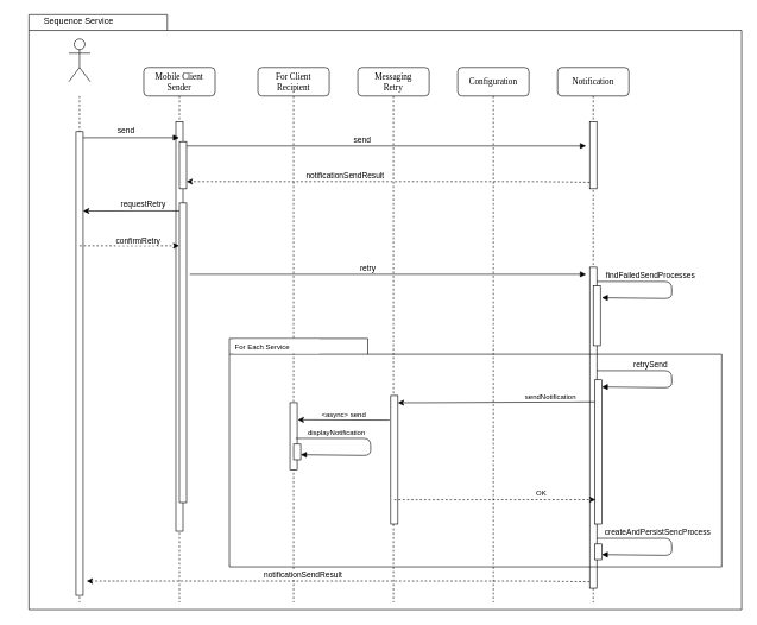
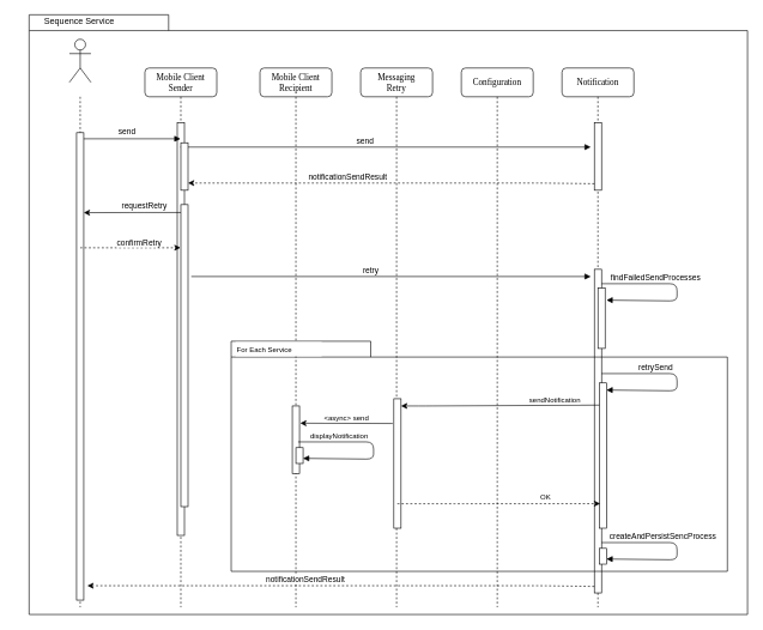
  <mxCell id="0" />
  <mxCell id="1" parent="0" />
  <mxCell id="2" value="Mobile Client&lt;br&gt;Sender" style="shape=umlLifeline;perimeter=lifelinePerimeter;whiteSpace=wrap;html=1;container=1;collapsible=0;recursiveResize=0;outlineConnect=0;rounded=1;shadow=0;comic=0;labelBackgroundColor=none;strokeWidth=1;fontFamily=Verdana;fontSize=12;align=center;" parent="1" vertex="1"><mxGeometry x="201" y="94" width="100" height="750" as="geometry" /></mxCell>
  <mxCell id="3" value="" style="html=1;points=[];perimeter=orthogonalPerimeter;rounded=0;shadow=0;comic=0;labelBackgroundColor=none;strokeWidth=1;fontFamily=Verdana;fontSize=12;align=center;" parent="2" vertex="1"><mxGeometry x="45" y="76" width="10" height="574" as="geometry" /></mxCell>
- <mxCell id="4" value="For Client&lt;br&gt;Recipient" style="shape=umlLifeline;perimeter=lifelinePerimeter;whiteSpace=wrap;html=1;container=1;collapsible=0;recursiveResize=0;outlineConnect=0;rounded=1;shadow=0;comic=0;labelBackgroundColor=none;strokeWidth=1;fontFamily=Verdana;fontSize=12;align=center;" parent="1" vertex="1"><mxGeometry x="361" y="94" width="100" height="750" as="geometry" /></mxCell>
+ <mxCell id="4" value="Mobile Client&lt;br&gt;Recipient" style="shape=umlLifeline;perimeter=lifelinePerimeter;whiteSpace=wrap;html=1;container=1;collapsible=0;recursiveResize=0;outlineConnect=0;rounded=1;shadow=0;comic=0;labelBackgroundColor=none;strokeWidth=1;fontFamily=Verdana;fontSize=12;align=center;" parent="1" vertex="1"><mxGeometry x="361" y="94" width="100" height="750" as="geometry" /></mxCell>
  <mxCell id="5" value="" style="html=1;points=[];perimeter=orthogonalPerimeter;rounded=0;shadow=0;comic=0;labelBackgroundColor=none;strokeWidth=1;fontFamily=Verdana;fontSize=12;align=center;" vertex="1" parent="4"><mxGeometry x="45" y="470" width="10" height="94" as="geometry" /></mxCell>
  <mxCell id="6" value="Messaging&lt;br&gt;Retry" style="shape=umlLifeline;perimeter=lifelinePerimeter;whiteSpace=wrap;html=1;container=1;collapsible=0;recursiveResize=0;outlineConnect=0;rounded=1;shadow=0;comic=0;labelBackgroundColor=none;strokeWidth=1;fontFamily=Verdana;fontSize=12;align=center;" parent="1" vertex="1"><mxGeometry x="501" y="94" width="100" height="750" as="geometry" /></mxCell>
  <mxCell id="7" value="Configuration" style="shape=umlLifeline;perimeter=lifelinePerimeter;whiteSpace=wrap;html=1;container=1;collapsible=0;recursiveResize=0;outlineConnect=0;rounded=1;shadow=0;comic=0;labelBackgroundColor=none;strokeWidth=1;fontFamily=Verdana;fontSize=12;align=center;" parent="1" vertex="1"><mxGeometry x="641" y="94" width="100" height="750" as="geometry" /></mxCell>
  <mxCell id="8" value="Notification" style="shape=umlLifeline;perimeter=lifelinePerimeter;whiteSpace=wrap;html=1;container=1;collapsible=0;recursiveResize=0;outlineConnect=0;rounded=1;shadow=0;comic=0;labelBackgroundColor=none;strokeWidth=1;fontFamily=Verdana;fontSize=12;align=center;" parent="1" vertex="1"><mxGeometry x="781" y="94" width="100" height="750" as="geometry" /></mxCell>
  <mxCell id="9" value="" style="shape=umlLifeline;perimeter=lifelinePerimeter;whiteSpace=wrap;html=1;container=1;collapsible=0;recursiveResize=0;outlineConnect=0;rounded=1;shadow=0;comic=0;labelBackgroundColor=none;strokeWidth=1;fontFamily=Verdana;fontSize=12;align=center;size=0;" parent="1" vertex="1"><mxGeometry x="61" y="134" width="100" height="710" as="geometry" /></mxCell>
  <mxCell id="10" value="" style="html=1;points=[];perimeter=orthogonalPerimeter;rounded=0;shadow=0;comic=0;labelBackgroundColor=none;strokeWidth=1;fontFamily=Verdana;fontSize=12;align=center;" parent="9" vertex="1"><mxGeometry x="45" y="50" width="10" height="650" as="geometry" /></mxCell>
  <mxCell id="11" value="" style="html=1;points=[];perimeter=orthogonalPerimeter;rounded=0;shadow=0;comic=0;labelBackgroundColor=none;strokeWidth=1;fontFamily=Verdana;fontSize=12;align=center;" parent="1" vertex="1"><mxGeometry x="826" y="170" width="10" height="94" as="geometry" /></mxCell>
  <mxCell id="12" value="" style="endArrow=classic;html=1;dashed=1;exitX=0;exitY=0.904;exitDx=0;exitDy=0;exitPerimeter=0;" parent="1" source="11" edge="1"><mxGeometry width="50" height="50" relative="1" as="geometry"><mxPoint x="811" y="254" as="sourcePoint" /><mxPoint x="261" y="254" as="targetPoint" /><Array as="points"><mxPoint x="751.25" y="254" /></Array></mxGeometry></mxCell>
  <mxCell id="13" value="notificationSendResult" style="edgeLabel;html=1;align=center;verticalAlign=middle;resizable=0;points=[];" parent="12" vertex="1" connectable="0"><mxGeometry x="-0.155" relative="1" as="geometry"><mxPoint x="-105" y="-10" as="offset" /></mxGeometry></mxCell>
  <mxCell id="14" value="" style="shape=umlActor;verticalLabelPosition=bottom;verticalAlign=top;html=1;outlineConnect=0;" parent="1" vertex="1"><mxGeometry x="96" y="54" width="30" height="60" as="geometry" /></mxCell>
  <mxCell id="15" value="send" style="html=1;verticalAlign=bottom;endArrow=block;exitX=1;exitY=0.013;exitDx=0;exitDy=0;exitPerimeter=0;" parent="1" source="10" target="2" edge="1"><mxGeometry x="-0.103" width="80" relative="1" as="geometry"><mxPoint x="251" y="180" as="sourcePoint" /><mxPoint x="821" y="180" as="targetPoint" /><mxPoint as="offset" /></mxGeometry></mxCell>
  <mxCell id="16" value="send" style="html=1;verticalAlign=bottom;endArrow=block;" parent="1" source="2" edge="1"><mxGeometry x="-0.103" width="80" relative="1" as="geometry"><mxPoint x="251" y="204.002" as="sourcePoint" /><mxPoint x="821" y="204" as="targetPoint" /><mxPoint as="offset" /></mxGeometry></mxCell>
  <mxCell id="17" value="" style="endArrow=classic;html=1;" parent="1" edge="1"><mxGeometry width="50" height="50" relative="1" as="geometry"><mxPoint x="261" y="295" as="sourcePoint" /><mxPoint x="116" y="295.19" as="targetPoint" /><Array as="points"><mxPoint x="191" y="295" /></Array></mxGeometry></mxCell>
  <mxCell id="18" value="requestRetry" style="edgeLabel;html=1;align=center;verticalAlign=middle;resizable=0;points=[];" parent="17" vertex="1" connectable="0"><mxGeometry x="-0.191" y="-2" relative="1" as="geometry"><mxPoint x="-3" y="-9" as="offset" /></mxGeometry></mxCell>
  <mxCell id="19" value="" style="endArrow=classic;html=1;dashed=1;" parent="1" target="2" edge="1"><mxGeometry width="50" height="50" relative="1" as="geometry"><mxPoint x="111" y="344" as="sourcePoint" /><mxPoint x="161" y="294" as="targetPoint" /></mxGeometry></mxCell>
  <mxCell id="20" value="confirmRetry" style="edgeLabel;html=1;align=center;verticalAlign=middle;resizable=0;points=[];" parent="19" vertex="1" connectable="0"><mxGeometry x="0.247" y="3" relative="1" as="geometry"><mxPoint x="-6" y="-5" as="offset" /></mxGeometry></mxCell>
  <mxCell id="21" value="" style="html=1;points=[];perimeter=orthogonalPerimeter;rounded=0;shadow=0;comic=0;labelBackgroundColor=none;strokeWidth=1;fontFamily=Verdana;fontSize=12;align=center;" parent="1" vertex="1"><mxGeometry x="251" y="198" width="10" height="66" as="geometry" /></mxCell>
  <mxCell id="22" value="" style="html=1;points=[];perimeter=orthogonalPerimeter;rounded=0;shadow=0;comic=0;labelBackgroundColor=none;strokeWidth=1;fontFamily=Verdana;fontSize=12;align=center;" parent="1" vertex="1"><mxGeometry x="251" y="284" width="10" height="420" as="geometry" /></mxCell>
  <mxCell id="23" value="retry" style="html=1;verticalAlign=bottom;endArrow=block;" parent="1" edge="1"><mxGeometry x="-0.103" width="80" relative="1" as="geometry"><mxPoint x="265.5" y="384" as="sourcePoint" /><mxPoint x="821" y="384" as="targetPoint" /><mxPoint as="offset" /></mxGeometry></mxCell>
  <mxCell id="24" value="" style="html=1;points=[];perimeter=orthogonalPerimeter;rounded=0;shadow=0;comic=0;labelBackgroundColor=none;strokeWidth=1;fontFamily=Verdana;fontSize=12;align=center;" parent="1" vertex="1"><mxGeometry x="826" y="374" width="10" height="450" as="geometry" /></mxCell>
  <mxCell id="25" value="" style="html=1;points=[];perimeter=orthogonalPerimeter;rounded=0;shadow=0;comic=0;labelBackgroundColor=none;strokeWidth=1;fontFamily=Verdana;fontSize=12;align=center;" parent="1" vertex="1"><mxGeometry x="831" y="400" width="10" height="84" as="geometry" /></mxCell>
  <mxCell id="26" value="findFailedSendProcesses" style="html=1;verticalAlign=bottom;endArrow=block;exitX=1;exitY=0.013;exitDx=0;exitDy=0;exitPerimeter=0;entryX=0.986;entryY=0.675;entryDx=0;entryDy=0;entryPerimeter=0;" edge="1" parent="1"><mxGeometry x="-0.338" width="80" relative="1" as="geometry"><mxPoint x="836" y="394.002" as="sourcePoint" /><mxPoint x="842.86" y="416.85" as="targetPoint" /><mxPoint as="offset" /><Array as="points"><mxPoint x="941" y="394" /><mxPoint x="941" y="418" /></Array></mxGeometry></mxCell>
  <mxCell id="27" value="retrySend" style="html=1;verticalAlign=bottom;endArrow=block;exitX=1;exitY=0.013;exitDx=0;exitDy=0;exitPerimeter=0;entryX=0.986;entryY=0.675;entryDx=0;entryDy=0;entryPerimeter=0;" edge="1" parent="1"><mxGeometry x="-0.338" width="80" relative="1" as="geometry"><mxPoint x="836" y="519.002" as="sourcePoint" /><mxPoint x="842.86" y="541.85" as="targetPoint" /><mxPoint as="offset" /><Array as="points"><mxPoint x="941" y="519" /><mxPoint x="941" y="543" /></Array></mxGeometry></mxCell>
  <mxCell id="28" value="" style="html=1;points=[];perimeter=orthogonalPerimeter;rounded=0;shadow=0;comic=0;labelBackgroundColor=none;strokeWidth=1;fontFamily=Verdana;fontSize=12;align=center;" vertex="1" parent="1"><mxGeometry x="547.19" y="554" width="10" height="180" as="geometry" /></mxCell>
  <mxCell id="29" value="" style="html=1;points=[];perimeter=orthogonalPerimeter;rounded=0;shadow=0;comic=0;labelBackgroundColor=none;strokeWidth=1;fontFamily=Verdana;fontSize=12;align=center;" vertex="1" parent="1"><mxGeometry x="833" y="532" width="10" height="202" as="geometry" /></mxCell>
  <mxCell id="30" value="" style="endArrow=classic;html=1;exitX=0.067;exitY=0.168;exitDx=0;exitDy=0;exitPerimeter=0;" edge="1" parent="1" target="28"><mxGeometry width="50" height="50" relative="1" as="geometry"><mxPoint x="833" y="562.816" as="sourcePoint" /><mxPoint x="622.19" y="624" as="targetPoint" /><Array as="points"><mxPoint x="592.19" y="564" /></Array></mxGeometry></mxCell>
  <mxCell id="31" value="&lt;font style=&quot;font-size: 10px&quot;&gt;sendNotification&lt;/font&gt;" style="edgeLabel;html=1;align=center;verticalAlign=middle;resizable=0;points=[];" vertex="1" connectable="0" parent="30"><mxGeometry x="-0.21" y="-1" relative="1" as="geometry"><mxPoint x="47" y="-8" as="offset" /></mxGeometry></mxCell>
  <mxCell id="32" value="" style="endArrow=classic;html=1;dashed=1;entryX=0.114;entryY=0.831;entryDx=0;entryDy=0;entryPerimeter=0;" edge="1" parent="1" target="29"><mxGeometry width="50" height="50" relative="1" as="geometry"><mxPoint x="552" y="700" as="sourcePoint" /><mxPoint x="694.19" y="594" as="targetPoint" /><Array as="points"><mxPoint x="641" y="700" /></Array></mxGeometry></mxCell>
  <mxCell id="33" value="OK" style="edgeLabel;html=1;align=center;verticalAlign=middle;resizable=0;points=[];fontSize=10;" vertex="1" connectable="0" parent="32"><mxGeometry x="-0.115" y="1" relative="1" as="geometry"><mxPoint x="81" y="-8" as="offset" /></mxGeometry></mxCell>
  <mxCell id="34" value="" style="endArrow=classic;html=1;fontSize=10;exitX=-0.162;exitY=0.191;exitDx=0;exitDy=0;exitPerimeter=0;" edge="1" parent="1" source="28"><mxGeometry width="50" height="50" relative="1" as="geometry"><mxPoint x="541" y="588" as="sourcePoint" /><mxPoint x="417" y="588" as="targetPoint" /></mxGeometry></mxCell>
  <mxCell id="35" value="&amp;lt;async&amp;gt; send" style="edgeLabel;html=1;align=center;verticalAlign=middle;resizable=0;points=[];fontSize=10;" vertex="1" connectable="0" parent="34"><mxGeometry x="0.333" y="-2" relative="1" as="geometry"><mxPoint x="21" y="-7" as="offset" /></mxGeometry></mxCell>
  <mxCell id="36" value="" style="html=1;points=[];perimeter=orthogonalPerimeter;rounded=0;shadow=0;comic=0;labelBackgroundColor=none;strokeWidth=1;fontFamily=Verdana;fontSize=12;align=center;" vertex="1" parent="1"><mxGeometry x="411" y="622" width="10" height="22" as="geometry" /></mxCell>
  <mxCell id="37" value="&lt;font style=&quot;font-size: 10px&quot;&gt;displayNotification&lt;/font&gt;" style="html=1;verticalAlign=bottom;endArrow=block;exitX=1;exitY=0.013;exitDx=0;exitDy=0;exitPerimeter=0;entryX=0.986;entryY=0.675;entryDx=0;entryDy=0;entryPerimeter=0;" edge="1" parent="1" target="36"><mxGeometry x="-0.498" width="80" relative="1" as="geometry"><mxPoint x="414" y="614.002" as="sourcePoint" /><mxPoint x="549" y="664" as="targetPoint" /><mxPoint as="offset" /><Array as="points"><mxPoint x="519" y="614" /><mxPoint x="519" y="638" /></Array></mxGeometry></mxCell>
  <mxCell id="38" value="" style="html=1;points=[];perimeter=orthogonalPerimeter;rounded=0;shadow=0;comic=0;labelBackgroundColor=none;strokeWidth=1;fontFamily=Verdana;fontSize=12;align=center;" vertex="1" parent="1"><mxGeometry x="833" y="762" width="10" height="22" as="geometry" /></mxCell>
  <mxCell id="39" value="createAndPersistSencProcess" style="html=1;verticalAlign=bottom;endArrow=block;exitX=1;exitY=0.013;exitDx=0;exitDy=0;exitPerimeter=0;entryX=0.986;entryY=0.675;entryDx=0;entryDy=0;entryPerimeter=0;" edge="1" parent="1" target="38"><mxGeometry x="-0.252" width="80" relative="1" as="geometry"><mxPoint x="836" y="754.002" as="sourcePoint" /><mxPoint x="971" y="804" as="targetPoint" /><mxPoint as="offset" /><Array as="points"><mxPoint x="941" y="754" /><mxPoint x="941" y="778" /></Array></mxGeometry></mxCell>
  <mxCell id="40" value="" style="endArrow=classic;html=1;dashed=1;exitX=0;exitY=0.904;exitDx=0;exitDy=0;exitPerimeter=0;" edge="1" parent="1"><mxGeometry width="50" height="50" relative="1" as="geometry"><mxPoint x="826" y="814.976" as="sourcePoint" /><mxPoint x="121" y="814" as="targetPoint" /><Array as="points"><mxPoint x="751.25" y="814" /></Array></mxGeometry></mxCell>
  <mxCell id="41" value="notificationSendResult" style="edgeLabel;html=1;align=center;verticalAlign=middle;resizable=0;points=[];" vertex="1" connectable="0" parent="40"><mxGeometry x="-0.155" relative="1" as="geometry"><mxPoint x="-105" y="-10" as="offset" /></mxGeometry></mxCell>
  <mxCell id="42" value="" style="shape=folder;fontStyle=1;spacingTop=10;tabWidth=194;tabHeight=22;tabPosition=left;html=1;rounded=0;shadow=0;comic=0;labelBackgroundColor=none;strokeWidth=1;fillColor=none;fontFamily=Verdana;fontSize=10;align=center;" vertex="1" parent="1"><mxGeometry x="321" y="474" width="690" height="320" as="geometry" /></mxCell>
  <mxCell id="43" value="For Each Service" style="text;html=1;align=left;verticalAlign=middle;resizable=0;points=[];autosize=1;fontSize=10;fillColor=#ffffff;" vertex="1" parent="1"><mxGeometry x="327" y="475" width="120" height="20" as="geometry" /></mxCell>
  <mxCell id="44" value="" style="shape=folder;fontStyle=1;spacingTop=10;tabWidth=194;tabHeight=22;tabPosition=left;html=1;rounded=0;shadow=0;comic=0;labelBackgroundColor=none;strokeWidth=1;fillColor=none;fontFamily=Verdana;fontSize=10;align=center;" vertex="1" parent="1"><mxGeometry x="40" y="20" width="999" height="834" as="geometry" /></mxCell>
  <mxCell id="45" value="Sequence Service" style="text;html=1;strokeColor=none;fillColor=none;align=center;verticalAlign=middle;whiteSpace=wrap;rounded=0;" vertex="1" parent="1"><mxGeometry x="20" y="20" width="180" height="20" as="geometry" /></mxCell>
